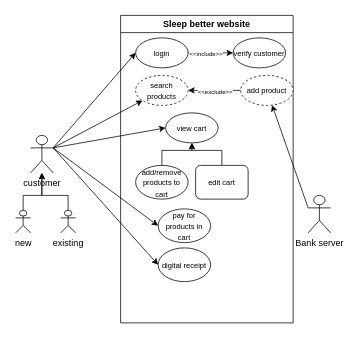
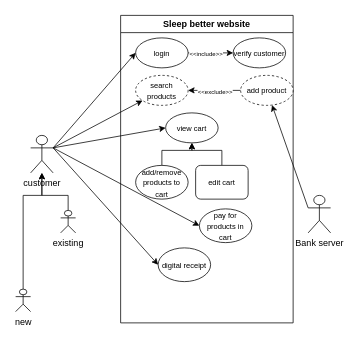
  <mxCell id="0" />
  <mxCell id="1" parent="0" />
  <mxCell id="2" value="Sleep better website" style="swimlane;whiteSpace=wrap;html=1;" vertex="1" parent="1"><mxGeometry x="160" y="20" width="230" height="410" as="geometry" /></mxCell>
  <mxCell id="3" value="&lt;font style=&quot;font-size: 10px;&quot;&gt;login&lt;/font&gt;" style="ellipse;whiteSpace=wrap;html=1;" vertex="1" parent="2"><mxGeometry x="20" y="30" width="70" height="40" as="geometry" /></mxCell>
  <mxCell id="4" value="&lt;font style=&quot;font-size: 10px;&quot;&gt;verify customer&lt;/font&gt;" style="ellipse;whiteSpace=wrap;html=1;" vertex="1" parent="2"><mxGeometry x="150" y="30" width="70" height="40" as="geometry" /></mxCell>
  <mxCell id="5" style="rounded=0;orthogonalLoop=1;jettySize=auto;html=1;exitX=1;exitY=0.5;exitDx=0;exitDy=0;entryX=0;entryY=0.5;entryDx=0;entryDy=0;" edge="1" parent="2" source="3" target="4"><mxGeometry relative="1" as="geometry"><mxPoint x="100.28" y="90" as="sourcePoint" /><mxPoint x="150.0" y="63.52" as="targetPoint" /></mxGeometry></mxCell>
  <mxCell id="6" value="&lt;font style=&quot;font-size: 8px;&quot;&gt;&amp;lt;&amp;lt;include&amp;gt;&amp;gt;&lt;/font&gt;" style="edgeLabel;html=1;align=center;verticalAlign=middle;resizable=0;points=[];" vertex="1" connectable="0" parent="5"><mxGeometry x="-0.236" y="1" relative="1" as="geometry"><mxPoint as="offset" /></mxGeometry></mxCell>
  <mxCell id="7" style="edgeStyle=orthogonalEdgeStyle;rounded=0;orthogonalLoop=1;jettySize=auto;html=1;entryX=0.5;entryY=1;entryDx=0;entryDy=0;" edge="1" parent="2" source="8" target="11"><mxGeometry relative="1" as="geometry" /></mxCell>
  <mxCell id="8" value="&lt;font style=&quot;font-size: 10px;&quot;&gt;add/remove products to cart&lt;/font&gt;" style="ellipse;whiteSpace=wrap;html=1;" vertex="1" parent="2"><mxGeometry x="20" y="200" width="70" height="45" as="geometry" /></mxCell>
  <mxCell id="9" style="edgeStyle=orthogonalEdgeStyle;rounded=0;orthogonalLoop=1;jettySize=auto;html=1;entryX=0.5;entryY=1;entryDx=0;entryDy=0;" edge="1" parent="2" source="10" target="11"><mxGeometry relative="1" as="geometry" /></mxCell>
  <mxCell id="10" value="&lt;span style=&quot;font-size: 10px;&quot;&gt;edit cart&lt;/span&gt;" style="whiteSpace=wrap;html=1;rounded=1;" vertex="1" parent="2"><mxGeometry x="100" y="200" width="70" height="45" as="geometry" /></mxCell>
  <mxCell id="11" value="&lt;font style=&quot;font-size: 10px;&quot;&gt;view cart&lt;/font&gt;" style="ellipse;whiteSpace=wrap;html=1;" vertex="1" parent="2"><mxGeometry x="60" y="130" width="70" height="40" as="geometry" /></mxCell>
  <mxCell id="12" value="&lt;font style=&quot;font-size: 10px;&quot;&gt;search products&lt;/font&gt;" style="ellipse;whiteSpace=wrap;html=1;dashed=1;" vertex="1" parent="2"><mxGeometry x="20" y="80" width="70" height="40" as="geometry" /></mxCell>
- <mxCell id="13" value="&lt;span style=&quot;font-size: 10px;&quot;&gt;pay for products in cart&lt;/span&gt;" style="ellipse;whiteSpace=wrap;html=1;" vertex="1" parent="2"><mxGeometry x="50" y="258" width="70" height="45" as="geometry" /></mxCell>
+ <mxCell id="13" value="&lt;span style=&quot;font-size: 10px;&quot;&gt;pay for products in cart&lt;/span&gt;" style="ellipse;whiteSpace=wrap;html=1;" vertex="1" parent="2"><mxGeometry x="105" y="258" width="70" height="45" as="geometry" /></mxCell>
  <mxCell id="14" value="&lt;span style=&quot;font-size: 10px;&quot;&gt;digital receipt&lt;/span&gt;" style="ellipse;whiteSpace=wrap;html=1;" vertex="1" parent="2"><mxGeometry x="50" y="310" width="70" height="45" as="geometry" /></mxCell>
  <mxCell id="15" style="rounded=0;orthogonalLoop=1;jettySize=auto;html=1;exitX=0;exitY=0.5;exitDx=0;exitDy=0;entryX=1;entryY=0.5;entryDx=0;entryDy=0;" edge="1" parent="2" source="17" target="12"><mxGeometry relative="1" as="geometry"><mxPoint x="170" y="99.87" as="sourcePoint" /><mxPoint x="110" y="99.87" as="targetPoint" /></mxGeometry></mxCell>
  <mxCell id="16" value="&lt;font style=&quot;font-size: 8px;&quot;&gt;&amp;lt;&amp;lt;exclude&amp;gt;&amp;gt;&lt;/font&gt;" style="edgeLabel;html=1;align=center;verticalAlign=middle;resizable=0;points=[];" vertex="1" connectable="0" parent="15"><mxGeometry x="-0.163" relative="1" as="geometry"><mxPoint x="-6" as="offset" /></mxGeometry></mxCell>
  <mxCell id="17" value="&lt;font style=&quot;font-size: 10px;&quot;&gt;add product&lt;/font&gt;" style="ellipse;whiteSpace=wrap;html=1;dashed=1;" vertex="1" parent="2"><mxGeometry x="160" y="80" width="70" height="40" as="geometry" /></mxCell>
  <mxCell id="18" style="rounded=0;orthogonalLoop=1;jettySize=auto;html=1;exitX=1;exitY=0.333;exitDx=0;exitDy=0;exitPerimeter=0;entryX=0;entryY=0.5;entryDx=0;entryDy=0;" edge="1" parent="1" source="21" target="3"><mxGeometry relative="1" as="geometry" /></mxCell>
  <mxCell id="19" style="rounded=0;orthogonalLoop=1;jettySize=auto;html=1;exitX=1;exitY=0.333;exitDx=0;exitDy=0;exitPerimeter=0;" edge="1" parent="1" source="21" target="12"><mxGeometry relative="1" as="geometry" /></mxCell>
  <mxCell id="20" style="rounded=0;orthogonalLoop=1;jettySize=auto;html=1;exitX=1;exitY=0.333;exitDx=0;exitDy=0;exitPerimeter=0;entryX=0;entryY=0.5;entryDx=0;entryDy=0;" edge="1" parent="1" source="21" target="13"><mxGeometry relative="1" as="geometry" /></mxCell>
  <mxCell id="21" value="customer" style="shape=umlActor;verticalLabelPosition=bottom;verticalAlign=top;html=1;outlineConnect=0;" vertex="1" parent="1"><mxGeometry x="40" y="180" width="30" height="50" as="geometry" /></mxCell>
  <mxCell id="22" style="edgeStyle=orthogonalEdgeStyle;rounded=0;orthogonalLoop=1;jettySize=auto;html=1;" edge="1" parent="1" source="23" target="21"><mxGeometry relative="1" as="geometry"><Array as="points"><mxPoint x="30" y="260" /><mxPoint x="55" y="260" /></Array></mxGeometry></mxCell>
- <mxCell id="23" value="new" style="shape=umlActor;verticalLabelPosition=bottom;verticalAlign=top;html=1;outlineConnect=0;" vertex="1" parent="1"><mxGeometry x="20" y="280" width="20" height="30" as="geometry" /></mxCell>
+ <mxCell id="23" value="new" style="shape=umlActor;verticalLabelPosition=bottom;verticalAlign=top;html=1;outlineConnect=0;" vertex="1" parent="1"><mxGeometry x="20" y="385" width="20" height="30" as="geometry" /></mxCell>
  <mxCell id="24" style="edgeStyle=orthogonalEdgeStyle;rounded=0;orthogonalLoop=1;jettySize=auto;html=1;" edge="1" parent="1" source="25" target="21"><mxGeometry relative="1" as="geometry"><Array as="points"><mxPoint x="90" y="260" /><mxPoint x="55" y="260" /></Array></mxGeometry></mxCell>
  <mxCell id="25" value="existing" style="shape=umlActor;verticalLabelPosition=bottom;verticalAlign=top;html=1;outlineConnect=0;" vertex="1" parent="1"><mxGeometry x="80" y="280" width="20" height="30" as="geometry" /></mxCell>
  <mxCell id="26" style="rounded=0;orthogonalLoop=1;jettySize=auto;html=1;exitX=1;exitY=0.333;exitDx=0;exitDy=0;exitPerimeter=0;entryX=0;entryY=0.5;entryDx=0;entryDy=0;" edge="1" parent="1" source="21" target="11"><mxGeometry relative="1" as="geometry" /></mxCell>
  <mxCell id="27" style="rounded=0;orthogonalLoop=1;jettySize=auto;html=1;exitX=0;exitY=0.333;exitDx=0;exitDy=0;exitPerimeter=0;" edge="1" parent="1" source="28" target="17"><mxGeometry relative="1" as="geometry" /></mxCell>
  <mxCell id="28" value="Bank server" style="shape=umlActor;verticalLabelPosition=bottom;verticalAlign=top;html=1;outlineConnect=0;" vertex="1" parent="1"><mxGeometry x="410" y="260" width="30" height="50" as="geometry" /></mxCell>
  <mxCell id="29" style="rounded=0;orthogonalLoop=1;jettySize=auto;html=1;exitX=1;exitY=0.333;exitDx=0;exitDy=0;exitPerimeter=0;entryX=0;entryY=0.5;entryDx=0;entryDy=0;" edge="1" parent="1" source="21" target="14"><mxGeometry relative="1" as="geometry" /></mxCell>
